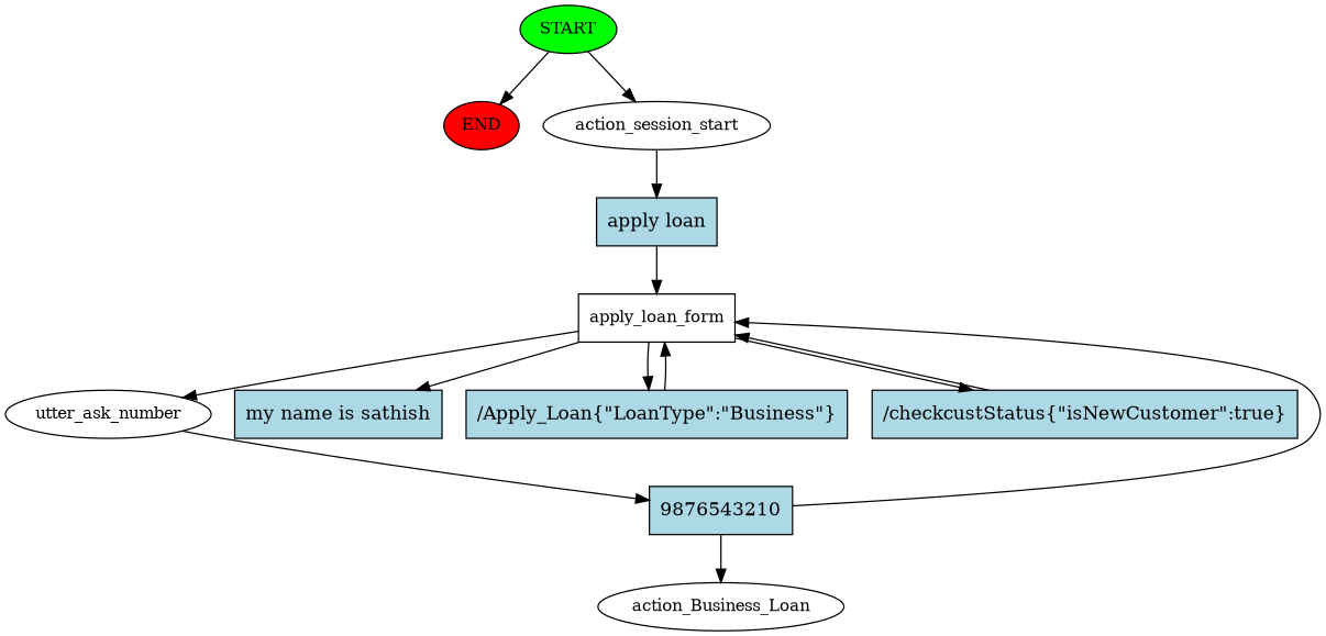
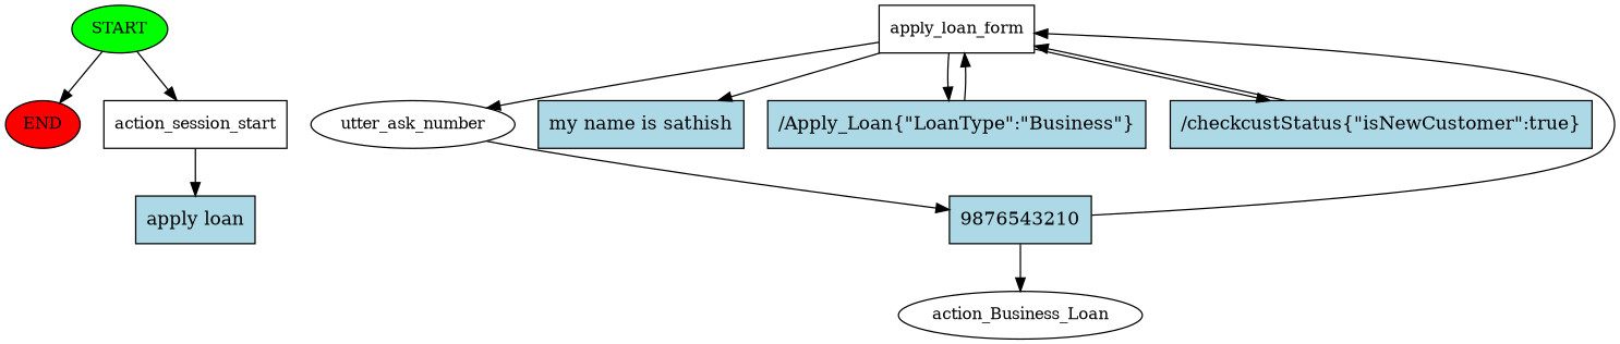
  digraph {
    node [fillcolor=lightblue fontsize=12 style=filled]
    n1 [fillcolor=green label=START]
    n2 [fillcolor=red label=END]
-   n3 [label=action_session_start fillcolor="" style=""]
+   n3 [label=action_session_start shape=box fillcolor="" style=""]
    n4 [label="apply loan" shape=rect fontsize=""]
    n5 [label=apply_loan_form shape=box fillcolor="" style=""]
    n6 [label=utter_ask_number fillcolor="" style=""]
    n7 [label="my name is sathish" shape=rect fontsize=""]
    n8 [label="/Apply_Loan{\"LoanType\":\"Business\"}" shape=rect fontsize=""]
    n9 [label="/checkcustStatus{\"isNewCustomer\":true}" shape=rect fontsize=""]
    n10 [label=9876543210 shape=rect fontsize=""]
    n11 [label=action_Business_Loan fillcolor="" style=""]
    n1 -> n2
    n1 -> n3
    n3 -> n4
-   n4 -> n5
    n5 -> n6
    n5 -> n7
    n5 -> n8
    n5 -> n9
    n6 -> n10
    n8 -> n5
    n9 -> n5
    n10 -> n5
    n10 -> n11
  }
